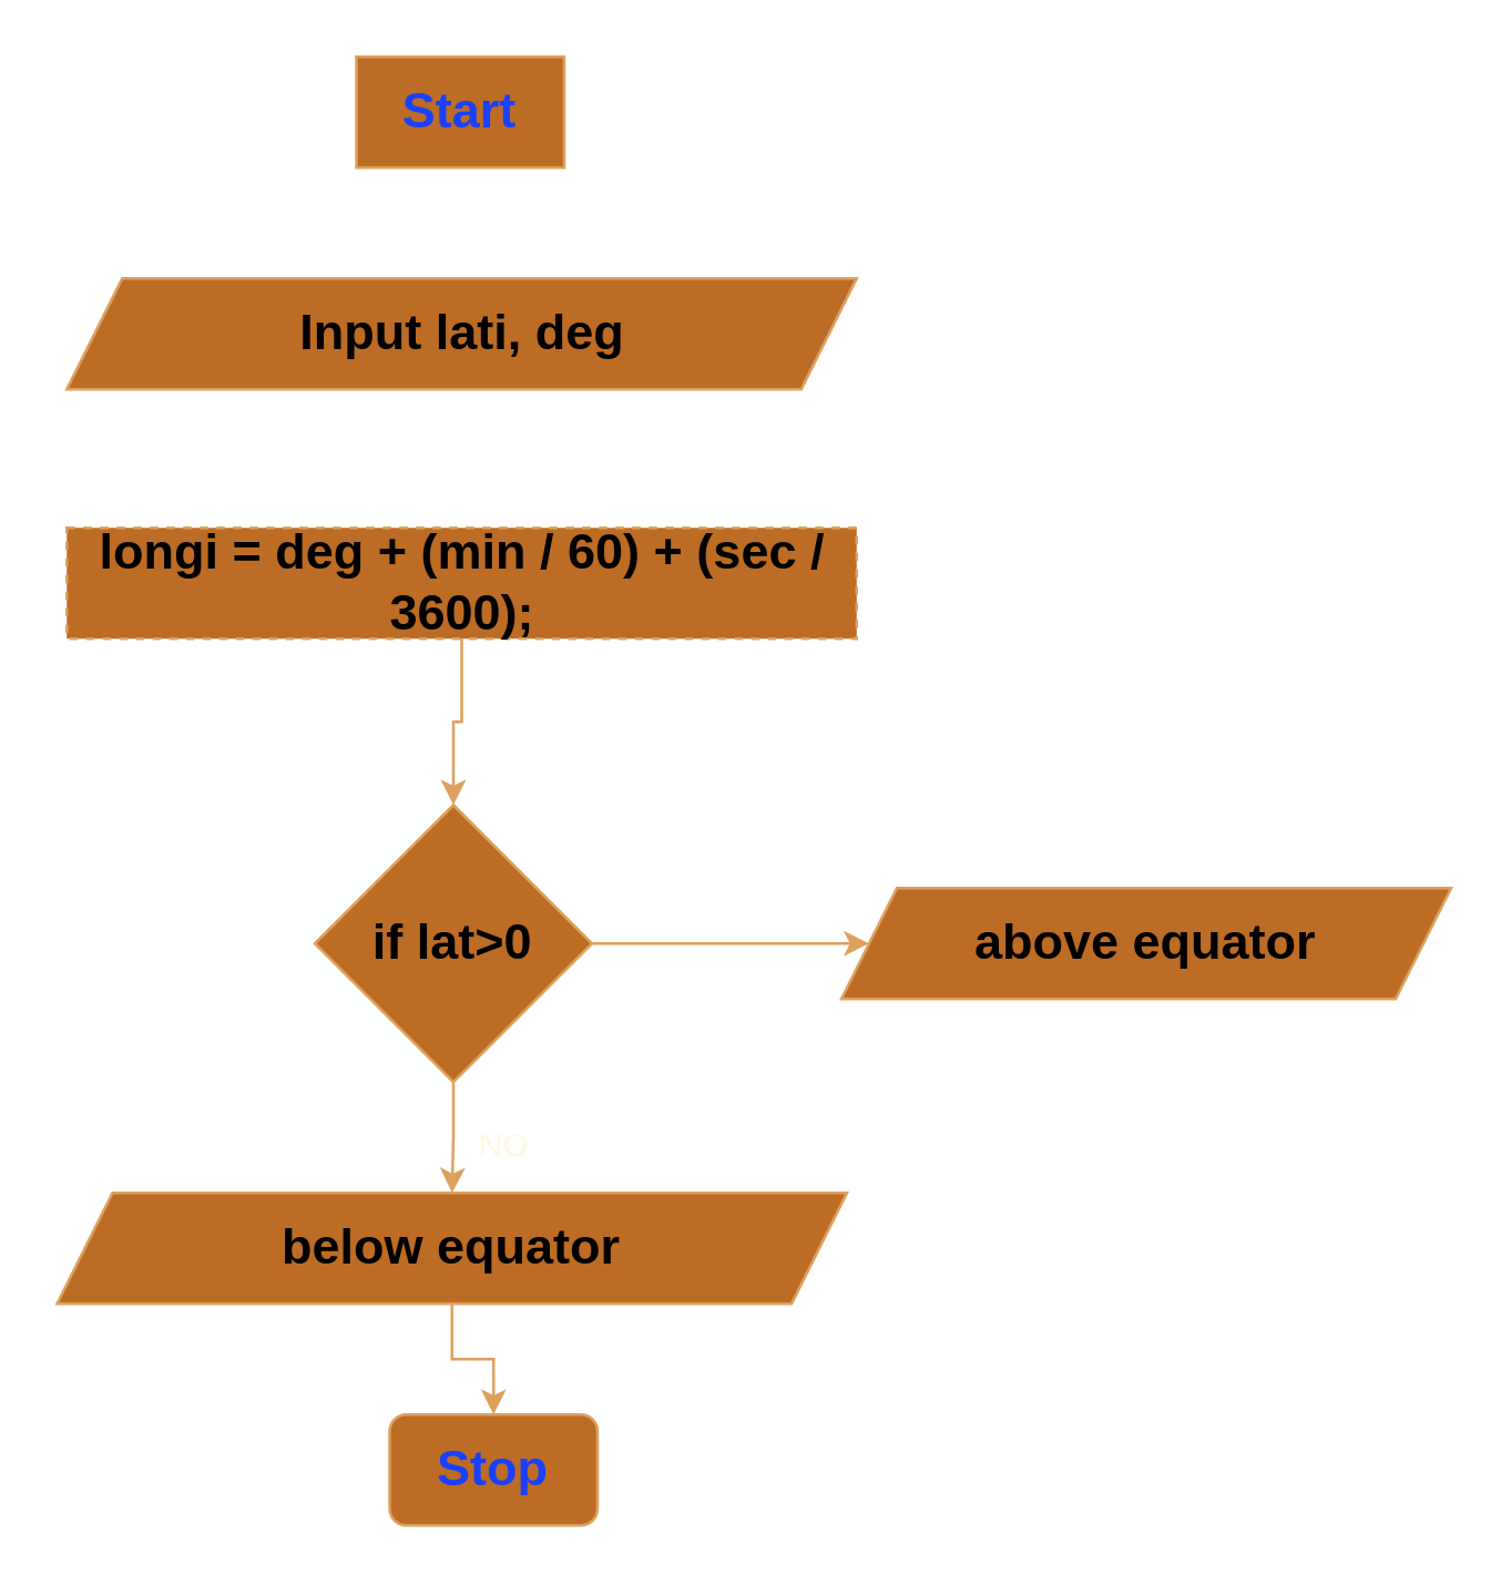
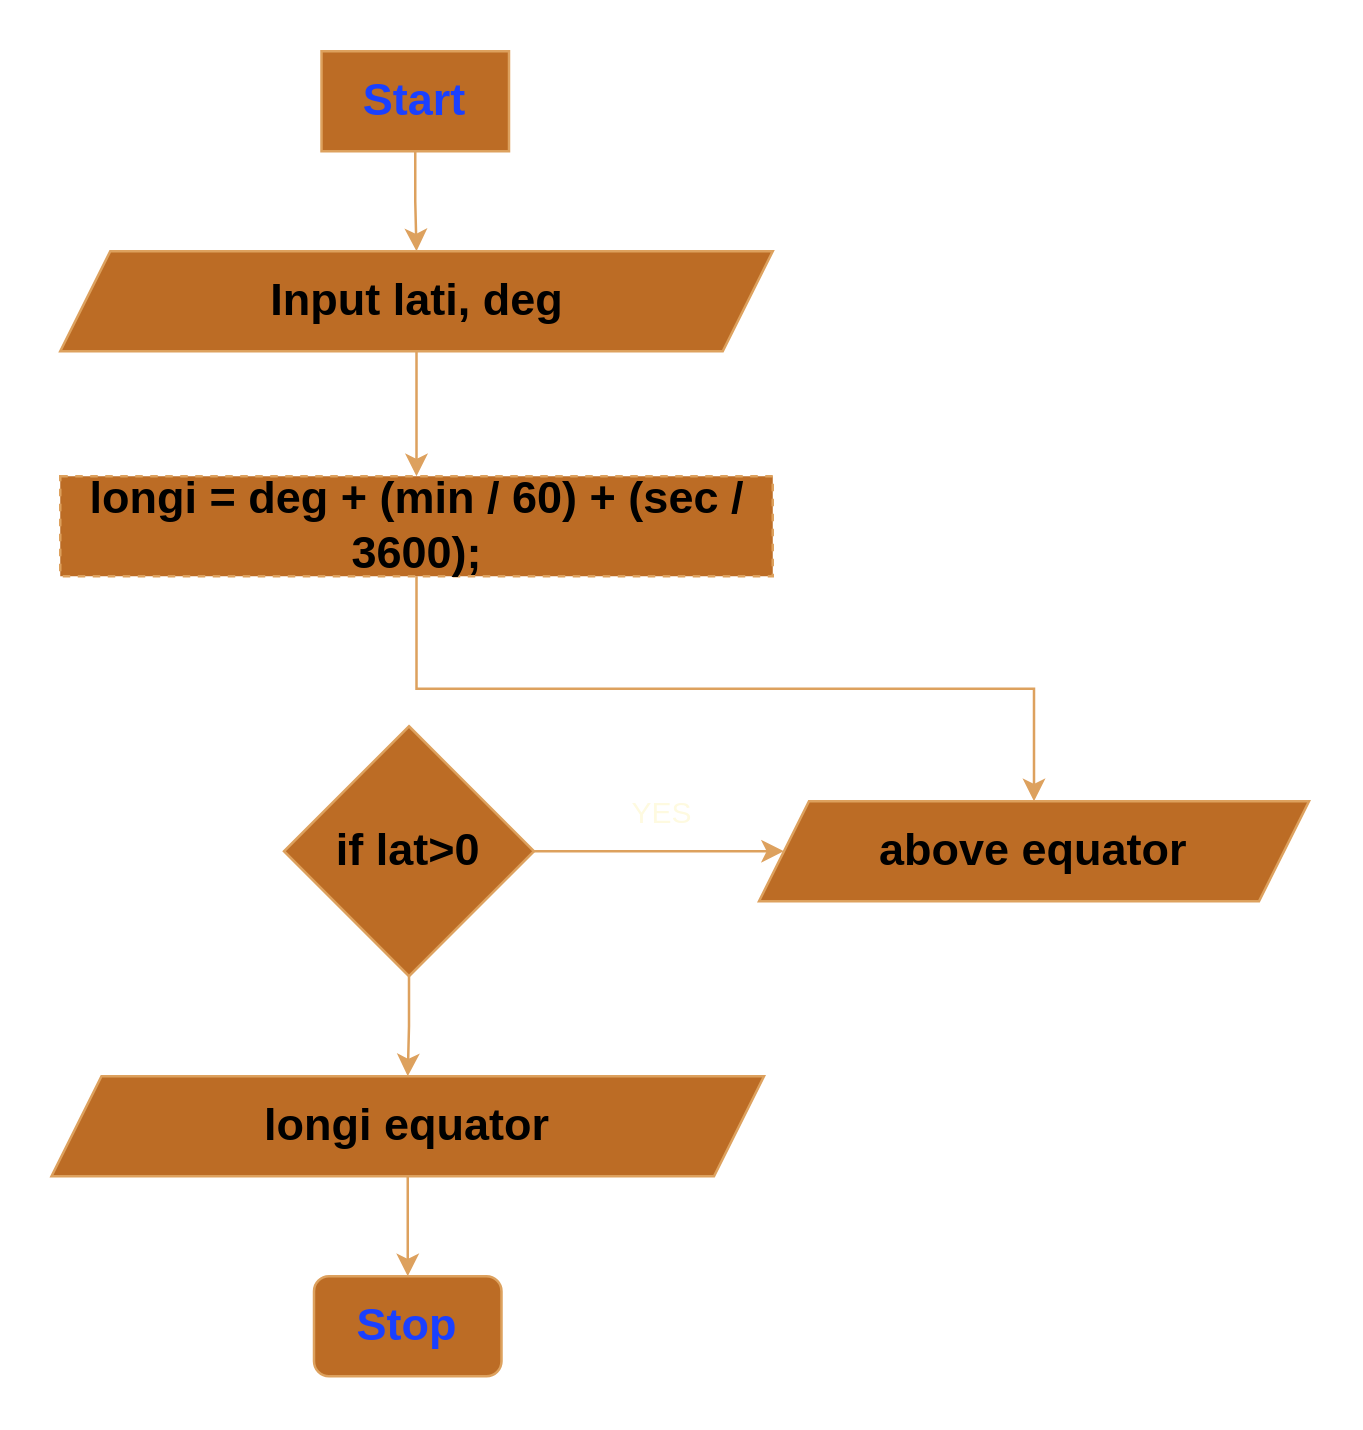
  <mxCell id="0" />
  <mxCell id="1" parent="0" />
+ <mxCell id="2" value="" style="edgeStyle=orthogonalEdgeStyle;rounded=0;orthogonalLoop=1;jettySize=auto;html=1;strokeColor=#DDA15E;fontColor=default;fillColor=#BC6C25;entryX=0.5;entryY=0;entryDx=0;entryDy=0;labelBackgroundColor=none;" edge="1" parent="1" source="3" target="5"><mxGeometry relative="1" as="geometry"><mxPoint x="166.5" y="90" as="targetPoint" /></mxGeometry></mxCell>
  <mxCell id="3" value="&lt;font style=&quot;font-size: 18px; color: light-dark(rgb(26, 64, 255), rgb(0, 0, 0));&quot;&gt;&lt;b&gt;Start&lt;/b&gt;&lt;/font&gt;" style="whiteSpace=wrap;html=1;labelBackgroundColor=none;fillColor=#BC6C25;strokeColor=#DDA15E;fontColor=#FEFAE0;rounded=0;" vertex="1" parent="1"><mxGeometry x="128" y="20" width="75" height="40" as="geometry" /></mxCell>
+ <mxCell id="4" value="" style="edgeStyle=orthogonalEdgeStyle;rounded=0;orthogonalLoop=1;jettySize=auto;html=1;labelBackgroundColor=none;strokeColor=#DDA15E;fontColor=default;" edge="1" parent="1" source="5" target="16"><mxGeometry relative="1" as="geometry" /></mxCell>
  <mxCell id="5" value="&lt;b style=&quot;color: rgb(0, 0, 0); font-size: 18px;&quot;&gt;Input lati, deg&lt;/b&gt;" style="shape=parallelogram;perimeter=parallelogramPerimeter;whiteSpace=wrap;html=1;fixedSize=1;labelBackgroundColor=none;fillColor=#BC6C25;strokeColor=#DDA15E;fontColor=#FEFAE0;" vertex="1" parent="1"><mxGeometry x="23.5" y="100" width="285" height="40" as="geometry" /></mxCell>
  <mxCell id="6" style="edgeStyle=orthogonalEdgeStyle;rounded=0;orthogonalLoop=1;jettySize=auto;html=1;exitX=1;exitY=0.5;exitDx=0;exitDy=0;entryX=0;entryY=0.5;entryDx=0;entryDy=0;strokeColor=#DDA15E;fontColor=default;fillColor=#BC6C25;labelBackgroundColor=none;" edge="1" parent="1" source="8" target="13"><mxGeometry relative="1" as="geometry"><mxPoint x="311" y="340" as="targetPoint" /></mxGeometry></mxCell>
  <mxCell id="7" value="" style="edgeStyle=orthogonalEdgeStyle;rounded=0;orthogonalLoop=1;jettySize=auto;html=1;strokeColor=#DDA15E;fontColor=default;fillColor=#BC6C25;labelBackgroundColor=none;" edge="1" parent="1" source="8" target="10"><mxGeometry relative="1" as="geometry" /></mxCell>
  <mxCell id="8" value="&lt;b style=&quot;color: rgb(0, 0, 0); font-size: 18px;&quot;&gt;if lat&amp;gt;0&lt;/b&gt;" style="rhombus;whiteSpace=wrap;html=1;strokeColor=#DDA15E;fontColor=#FEFAE0;fillColor=#BC6C25;labelBackgroundColor=none;" vertex="1" parent="1"><mxGeometry x="113" y="290" width="100" height="100" as="geometry" /></mxCell>
  <mxCell id="9" value="" style="edgeStyle=orthogonalEdgeStyle;rounded=0;orthogonalLoop=1;jettySize=auto;html=1;strokeColor=#DDA15E;fontColor=default;fillColor=#BC6C25;labelBackgroundColor=none;" edge="1" parent="1" source="10" target="11"><mxGeometry relative="1" as="geometry" /></mxCell>
- <mxCell id="10" value="&lt;b style=&quot;color: rgb(0, 0, 0); font-size: 18px;&quot;&gt;below equator&lt;/b&gt;" style="shape=parallelogram;perimeter=parallelogramPerimeter;whiteSpace=wrap;html=1;fixedSize=1;labelBackgroundColor=none;fillColor=#BC6C25;strokeColor=#DDA15E;fontColor=#FEFAE0;" vertex="1" parent="1"><mxGeometry x="20" y="430" width="285" height="40" as="geometry" /></mxCell>
- <mxCell id="11" value="&lt;font style=&quot;font-size: 18px; color: light-dark(rgb(26, 64, 255), rgb(0, 0, 0));&quot;&gt;&lt;b&gt;Stop&lt;/b&gt;&lt;/font&gt;" style="rounded=1;whiteSpace=wrap;html=1;labelBackgroundColor=none;fillColor=#BC6C25;strokeColor=#DDA15E;fontColor=#FEFAE0;" vertex="1" parent="1"><mxGeometry x="140" y="510" width="75" height="40" as="geometry" /></mxCell>
+ <mxCell id="10" value="&lt;b style=&quot;color: rgb(0, 0, 0); font-size: 18px;&quot;&gt;longi equator&lt;/b&gt;" style="shape=parallelogram;perimeter=parallelogramPerimeter;whiteSpace=wrap;html=1;fixedSize=1;labelBackgroundColor=none;fillColor=#BC6C25;strokeColor=#DDA15E;fontColor=#FEFAE0;" vertex="1" parent="1"><mxGeometry x="20" y="430" width="285" height="40" as="geometry" /></mxCell>
+ <mxCell id="11" value="&lt;font style=&quot;font-size: 18px; color: light-dark(rgb(26, 64, 255), rgb(0, 0, 0));&quot;&gt;&lt;b&gt;Stop&lt;/b&gt;&lt;/font&gt;" style="rounded=1;whiteSpace=wrap;html=1;labelBackgroundColor=none;fillColor=#BC6C25;strokeColor=#DDA15E;fontColor=#FEFAE0;" vertex="1" parent="1"><mxGeometry x="125" y="510" width="75" height="40" as="geometry" /></mxCell>
+ <mxCell id="12" value="YES" style="text;html=1;align=center;verticalAlign=middle;resizable=0;points=[];autosize=1;strokeColor=none;fillColor=none;labelBackgroundColor=none;fontColor=#FEFAE0;" vertex="1" parent="1"><mxGeometry x="239" y="310" width="50" height="30" as="geometry" /></mxCell>
  <mxCell id="13" value="&lt;b style=&quot;color: rgb(0, 0, 0); font-size: 18px;&quot;&gt;above equator&lt;/b&gt;" style="shape=parallelogram;perimeter=parallelogramPerimeter;whiteSpace=wrap;html=1;fixedSize=1;labelBackgroundColor=none;fillColor=#BC6C25;strokeColor=#DDA15E;fontColor=#FEFAE0;" vertex="1" parent="1"><mxGeometry x="303" y="320" width="220" height="40" as="geometry" /></mxCell>
- <mxCell id="14" value="NO" style="text;html=1;align=center;verticalAlign=middle;resizable=0;points=[];autosize=1;strokeColor=none;fillColor=none;fontColor=#FEFAE0;labelBackgroundColor=none;" vertex="1" parent="1"><mxGeometry x="161" y="398" width="40" height="30" as="geometry" /></mxCell>
- <mxCell id="15" value="" style="edgeStyle=orthogonalEdgeStyle;rounded=0;orthogonalLoop=1;jettySize=auto;html=1;labelBackgroundColor=none;strokeColor=#DDA15E;fontColor=default;" edge="1" parent="1" source="16" target="8"><mxGeometry relative="1" as="geometry" /></mxCell>
+ <mxCell id="15" value="" style="edgeStyle=orthogonalEdgeStyle;rounded=0;orthogonalLoop=1;jettySize=auto;html=1;labelBackgroundColor=none;strokeColor=#DDA15E;fontColor=default;" edge="1" parent="1" source="16" target="13"><mxGeometry relative="1" as="geometry" /></mxCell>
  <mxCell id="16" value="&lt;b style=&quot;color: rgb(0, 0, 0); font-size: 18px;&quot;&gt;longi = deg + (min / 60) + (sec / 3600);&lt;/b&gt;" style="rounded=0;whiteSpace=wrap;html=1;strokeColor=#DDA15E;fontColor=#FEFAE0;fillColor=#BC6C25;labelBackgroundColor=none;dashed=1;" vertex="1" parent="1"><mxGeometry x="23.5" y="190" width="285" height="40" as="geometry" /></mxCell>
